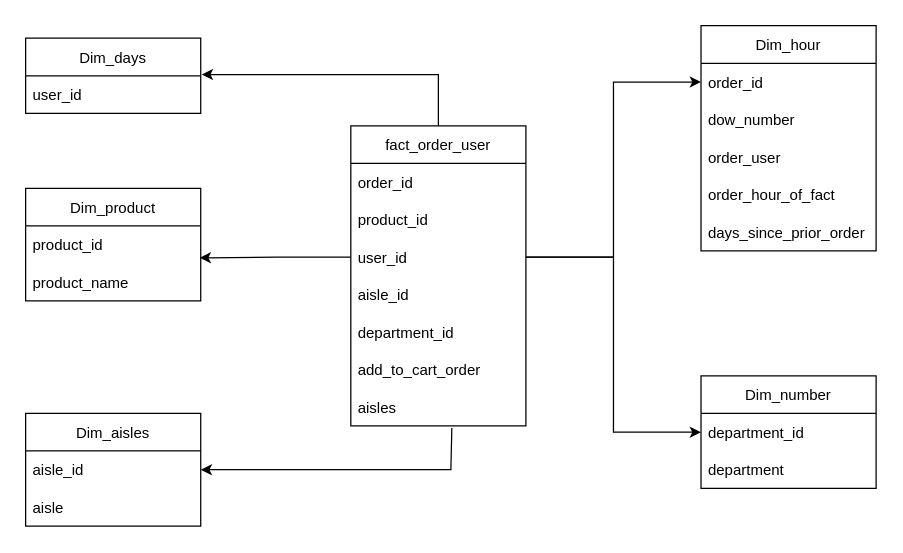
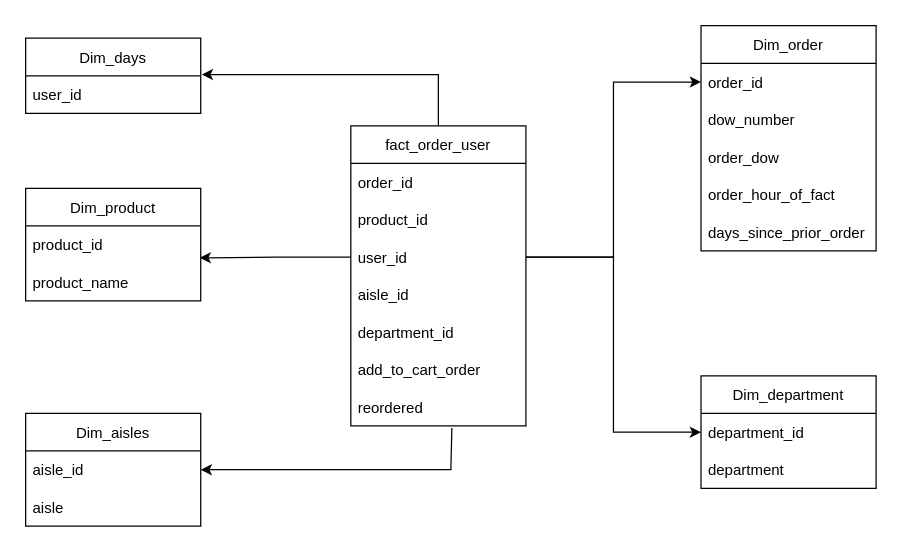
  <mxCell id="0" />
  <mxCell id="1" parent="0" />
  <mxCell id="2" style="edgeStyle=elbowEdgeStyle;rounded=0;orthogonalLoop=1;jettySize=auto;elbow=vertical;html=1;entryX=1.006;entryY=-0.027;entryDx=0;entryDy=0;exitX=0.5;exitY=0;exitDx=0;exitDy=0;entryPerimeter=0;" edge="1" parent="1" source="20" target="4"><mxGeometry relative="1" as="geometry"><Array as="points"><mxPoint x="250" y="59" /></Array></mxGeometry></mxCell>
  <mxCell id="3" value="Dim_days" style="swimlane;fontStyle=0;childLayout=stackLayout;horizontal=1;startSize=30;horizontalStack=0;resizeParent=1;resizeParentMax=0;resizeLast=0;collapsible=1;marginBottom=0;" vertex="1" parent="1"><mxGeometry x="20" y="30" width="140" height="60" as="geometry" /></mxCell>
  <mxCell id="4" value="user_id" style="text;strokeColor=none;fillColor=none;align=left;verticalAlign=middle;spacingLeft=4;spacingRight=4;overflow=hidden;points=[[0,0.5],[1,0.5]];portConstraint=eastwest;rotatable=0;" vertex="1" parent="3"><mxGeometry y="30" width="140" height="30" as="geometry" /></mxCell>
  <mxCell id="5" value="Dim_product" style="swimlane;fontStyle=0;childLayout=stackLayout;horizontal=1;startSize=30;horizontalStack=0;resizeParent=1;resizeParentMax=0;resizeLast=0;collapsible=1;marginBottom=0;" vertex="1" parent="1"><mxGeometry x="20" y="150" width="140" height="90" as="geometry" /></mxCell>
  <mxCell id="6" value="product_id" style="text;strokeColor=none;fillColor=none;align=left;verticalAlign=middle;spacingLeft=4;spacingRight=4;overflow=hidden;points=[[0,0.5],[1,0.5]];portConstraint=eastwest;rotatable=0;" vertex="1" parent="5"><mxGeometry y="30" width="140" height="30" as="geometry" /></mxCell>
  <mxCell id="7" value="product_name" style="text;strokeColor=none;fillColor=none;align=left;verticalAlign=middle;spacingLeft=4;spacingRight=4;overflow=hidden;points=[[0,0.5],[1,0.5]];portConstraint=eastwest;rotatable=0;" vertex="1" parent="5"><mxGeometry y="60" width="140" height="30" as="geometry" /></mxCell>
  <mxCell id="8" value="Dim_aisles" style="swimlane;fontStyle=0;childLayout=stackLayout;horizontal=1;startSize=30;horizontalStack=0;resizeParent=1;resizeParentMax=0;resizeLast=0;collapsible=1;marginBottom=0;" vertex="1" parent="1"><mxGeometry x="20" y="330" width="140" height="90" as="geometry" /></mxCell>
  <mxCell id="9" value="aisle_id" style="text;strokeColor=none;fillColor=none;align=left;verticalAlign=middle;spacingLeft=4;spacingRight=4;overflow=hidden;points=[[0,0.5],[1,0.5]];portConstraint=eastwest;rotatable=0;" vertex="1" parent="8"><mxGeometry y="30" width="140" height="30" as="geometry" /></mxCell>
  <mxCell id="10" value="aisle" style="text;strokeColor=none;fillColor=none;align=left;verticalAlign=middle;spacingLeft=4;spacingRight=4;overflow=hidden;points=[[0,0.5],[1,0.5]];portConstraint=eastwest;rotatable=0;" vertex="1" parent="8"><mxGeometry y="60" width="140" height="30" as="geometry" /></mxCell>
- <mxCell id="11" value="Dim_number" style="swimlane;fontStyle=0;childLayout=stackLayout;horizontal=1;startSize=30;horizontalStack=0;resizeParent=1;resizeParentMax=0;resizeLast=0;collapsible=1;marginBottom=0;" vertex="1" parent="1"><mxGeometry x="560" y="300" width="140" height="90" as="geometry" /></mxCell>
+ <mxCell id="11" value="Dim_department" style="swimlane;fontStyle=0;childLayout=stackLayout;horizontal=1;startSize=30;horizontalStack=0;resizeParent=1;resizeParentMax=0;resizeLast=0;collapsible=1;marginBottom=0;" vertex="1" parent="1"><mxGeometry x="560" y="300" width="140" height="90" as="geometry" /></mxCell>
  <mxCell id="12" value="department_id" style="text;strokeColor=none;fillColor=none;align=left;verticalAlign=middle;spacingLeft=4;spacingRight=4;overflow=hidden;points=[[0,0.5],[1,0.5]];portConstraint=eastwest;rotatable=0;" vertex="1" parent="11"><mxGeometry y="30" width="140" height="30" as="geometry" /></mxCell>
  <mxCell id="13" value="department" style="text;strokeColor=none;fillColor=none;align=left;verticalAlign=middle;spacingLeft=4;spacingRight=4;overflow=hidden;points=[[0,0.5],[1,0.5]];portConstraint=eastwest;rotatable=0;" vertex="1" parent="11"><mxGeometry y="60" width="140" height="30" as="geometry" /></mxCell>
- <mxCell id="14" value="Dim_hour" style="swimlane;fontStyle=0;childLayout=stackLayout;horizontal=1;startSize=30;horizontalStack=0;resizeParent=1;resizeParentMax=0;resizeLast=0;collapsible=1;marginBottom=0;" vertex="1" parent="1"><mxGeometry x="560" y="20" width="140" height="180" as="geometry" /></mxCell>
+ <mxCell id="14" value="Dim_order" style="swimlane;fontStyle=0;childLayout=stackLayout;horizontal=1;startSize=30;horizontalStack=0;resizeParent=1;resizeParentMax=0;resizeLast=0;collapsible=1;marginBottom=0;" vertex="1" parent="1"><mxGeometry x="560" y="20" width="140" height="180" as="geometry" /></mxCell>
  <mxCell id="15" value="order_id" style="text;strokeColor=none;fillColor=none;align=left;verticalAlign=middle;spacingLeft=4;spacingRight=4;overflow=hidden;points=[[0,0.5],[1,0.5]];portConstraint=eastwest;rotatable=0;" vertex="1" parent="14"><mxGeometry y="30" width="140" height="30" as="geometry" /></mxCell>
  <mxCell id="16" value="dow_number" style="text;strokeColor=none;fillColor=none;align=left;verticalAlign=middle;spacingLeft=4;spacingRight=4;overflow=hidden;points=[[0,0.5],[1,0.5]];portConstraint=eastwest;rotatable=0;" vertex="1" parent="14"><mxGeometry y="60" width="140" height="30" as="geometry" /></mxCell>
- <mxCell id="17" value="order_user" style="text;strokeColor=none;fillColor=none;align=left;verticalAlign=middle;spacingLeft=4;spacingRight=4;overflow=hidden;points=[[0,0.5],[1,0.5]];portConstraint=eastwest;rotatable=0;" vertex="1" parent="14"><mxGeometry y="90" width="140" height="30" as="geometry" /></mxCell>
+ <mxCell id="17" value="order_dow" style="text;strokeColor=none;fillColor=none;align=left;verticalAlign=middle;spacingLeft=4;spacingRight=4;overflow=hidden;points=[[0,0.5],[1,0.5]];portConstraint=eastwest;rotatable=0;" vertex="1" parent="14"><mxGeometry y="90" width="140" height="30" as="geometry" /></mxCell>
  <mxCell id="18" value="order_hour_of_fact" style="text;strokeColor=none;fillColor=none;align=left;verticalAlign=middle;spacingLeft=4;spacingRight=4;overflow=hidden;points=[[0,0.5],[1,0.5]];portConstraint=eastwest;rotatable=0;" vertex="1" parent="14"><mxGeometry y="120" width="140" height="30" as="geometry" /></mxCell>
  <mxCell id="19" value="days_since_prior_order" style="text;strokeColor=none;fillColor=none;align=left;verticalAlign=middle;spacingLeft=4;spacingRight=4;overflow=hidden;points=[[0,0.5],[1,0.5]];portConstraint=eastwest;rotatable=0;" vertex="1" parent="14"><mxGeometry y="150" width="140" height="30" as="geometry" /></mxCell>
  <mxCell id="20" value="fact_order_user" style="swimlane;fontStyle=0;childLayout=stackLayout;horizontal=1;startSize=30;horizontalStack=0;resizeParent=1;resizeParentMax=0;resizeLast=0;collapsible=1;marginBottom=0;" vertex="1" parent="1"><mxGeometry x="280" y="100" width="140" height="240" as="geometry" /></mxCell>
  <mxCell id="21" value="order_id" style="text;strokeColor=none;fillColor=none;align=left;verticalAlign=middle;spacingLeft=4;spacingRight=4;overflow=hidden;points=[[0,0.5],[1,0.5]];portConstraint=eastwest;rotatable=0;" vertex="1" parent="20"><mxGeometry y="30" width="140" height="30" as="geometry" /></mxCell>
  <mxCell id="22" value="product_id" style="text;strokeColor=none;fillColor=none;align=left;verticalAlign=middle;spacingLeft=4;spacingRight=4;overflow=hidden;points=[[0,0.5],[1,0.5]];portConstraint=eastwest;rotatable=0;" vertex="1" parent="20"><mxGeometry y="60" width="140" height="30" as="geometry" /></mxCell>
  <mxCell id="23" value="user_id" style="text;strokeColor=none;fillColor=none;align=left;verticalAlign=middle;spacingLeft=4;spacingRight=4;overflow=hidden;points=[[0,0.5],[1,0.5]];portConstraint=eastwest;rotatable=0;" vertex="1" parent="20"><mxGeometry y="90" width="140" height="30" as="geometry" /></mxCell>
  <mxCell id="24" value="aisle_id" style="text;strokeColor=none;fillColor=none;align=left;verticalAlign=middle;spacingLeft=4;spacingRight=4;overflow=hidden;points=[[0,0.5],[1,0.5]];portConstraint=eastwest;rotatable=0;" vertex="1" parent="20"><mxGeometry y="120" width="140" height="30" as="geometry" /></mxCell>
  <mxCell id="25" value="department_id" style="text;strokeColor=none;fillColor=none;align=left;verticalAlign=middle;spacingLeft=4;spacingRight=4;overflow=hidden;points=[[0,0.5],[1,0.5]];portConstraint=eastwest;rotatable=0;" vertex="1" parent="20"><mxGeometry y="150" width="140" height="30" as="geometry" /></mxCell>
  <mxCell id="26" value="add_to_cart_order" style="text;strokeColor=none;fillColor=none;align=left;verticalAlign=middle;spacingLeft=4;spacingRight=4;overflow=hidden;points=[[0,0.5],[1,0.5]];portConstraint=eastwest;rotatable=0;" vertex="1" parent="20"><mxGeometry y="180" width="140" height="30" as="geometry" /></mxCell>
- <mxCell id="27" value="aisles" style="text;strokeColor=none;fillColor=none;align=left;verticalAlign=middle;spacingLeft=4;spacingRight=4;overflow=hidden;points=[[0,0.5],[1,0.5]];portConstraint=eastwest;rotatable=0;" vertex="1" parent="20"><mxGeometry y="210" width="140" height="30" as="geometry" /></mxCell>
+ <mxCell id="27" value="reordered" style="text;strokeColor=none;fillColor=none;align=left;verticalAlign=middle;spacingLeft=4;spacingRight=4;overflow=hidden;points=[[0,0.5],[1,0.5]];portConstraint=eastwest;rotatable=0;" vertex="1" parent="20"><mxGeometry y="210" width="140" height="30" as="geometry" /></mxCell>
  <mxCell id="28" style="edgeStyle=elbowEdgeStyle;rounded=0;orthogonalLoop=1;jettySize=auto;html=1;exitX=1;exitY=0.5;exitDx=0;exitDy=0;entryX=0;entryY=0.5;entryDx=0;entryDy=0;" edge="1" parent="1" source="23" target="15"><mxGeometry relative="1" as="geometry" /></mxCell>
  <mxCell id="29" style="edgeStyle=elbowEdgeStyle;rounded=0;orthogonalLoop=1;jettySize=auto;html=1;exitX=1;exitY=0.5;exitDx=0;exitDy=0;entryX=0;entryY=0.5;entryDx=0;entryDy=0;" edge="1" parent="1" source="23" target="12"><mxGeometry relative="1" as="geometry" /></mxCell>
  <mxCell id="30" style="edgeStyle=elbowEdgeStyle;rounded=0;orthogonalLoop=1;jettySize=auto;html=1;exitX=0;exitY=0.5;exitDx=0;exitDy=0;entryX=0.994;entryY=0.853;entryDx=0;entryDy=0;entryPerimeter=0;" edge="1" parent="1" source="23" target="6"><mxGeometry relative="1" as="geometry" /></mxCell>
  <mxCell id="31" style="edgeStyle=elbowEdgeStyle;rounded=0;orthogonalLoop=1;jettySize=auto;html=1;exitX=0.577;exitY=1.053;exitDx=0;exitDy=0;entryX=1;entryY=0.5;entryDx=0;entryDy=0;exitPerimeter=0;" edge="1" parent="1" source="27" target="9"><mxGeometry relative="1" as="geometry"><Array as="points"><mxPoint x="360" y="380" /></Array></mxGeometry></mxCell>
